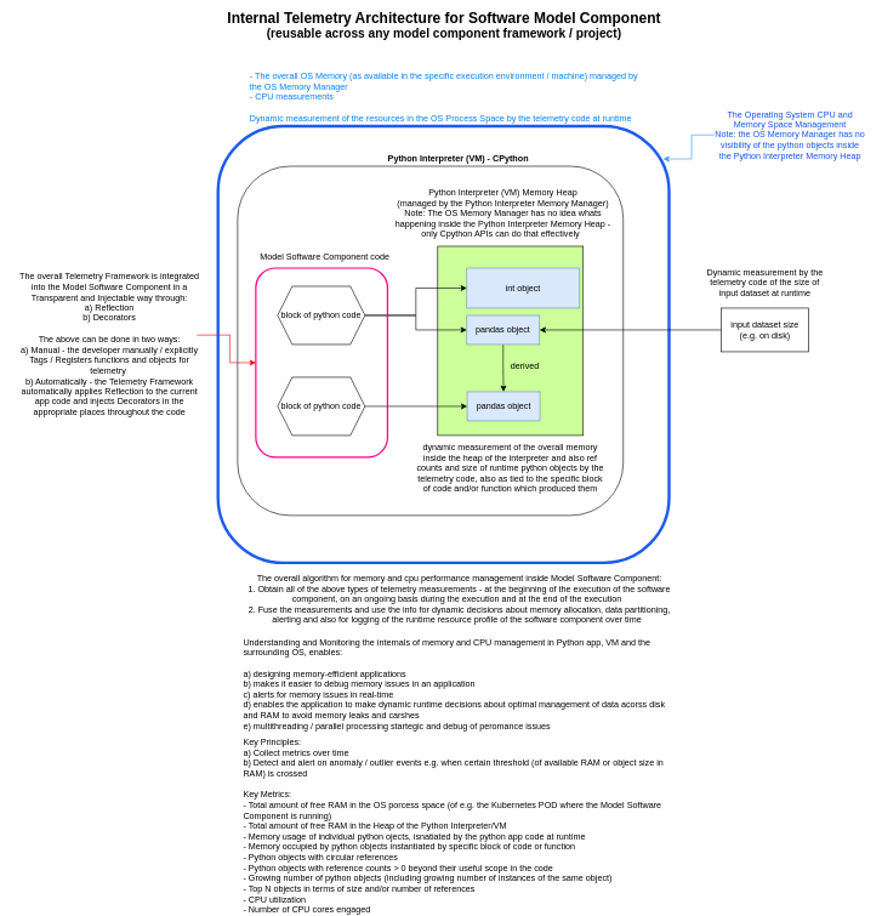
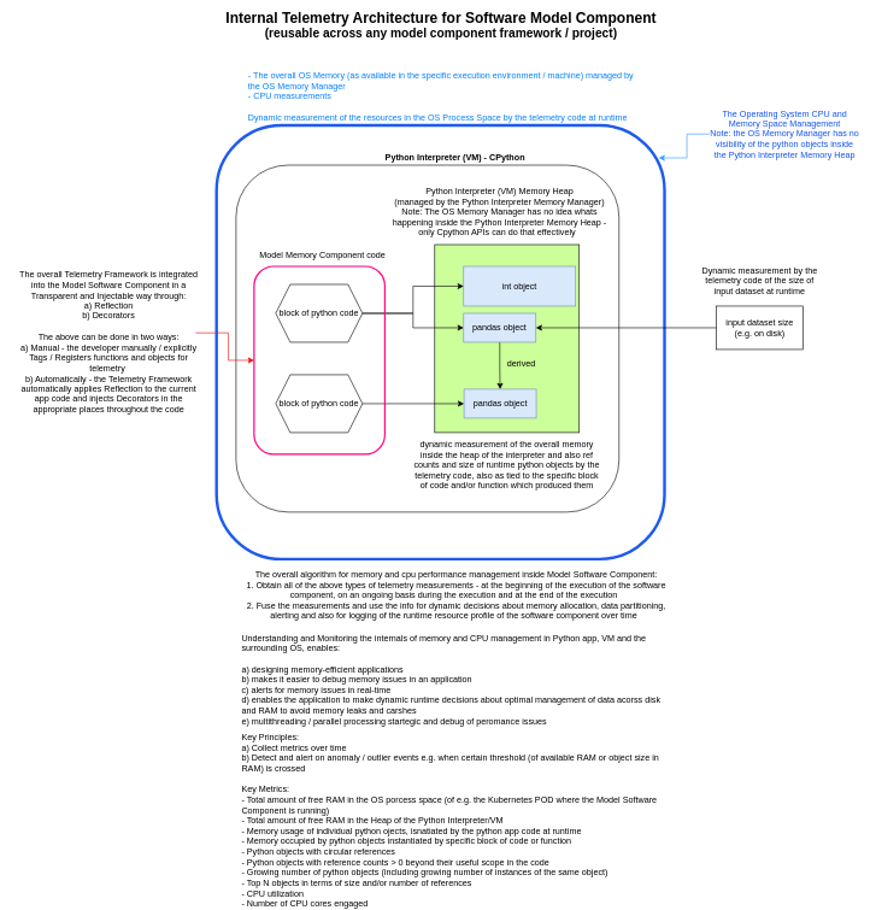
  <mxCell id="0" />
  <mxCell id="1" parent="0" />
  <mxCell id="2" value="" style="rounded=0;whiteSpace=wrap;html=1;fillColor=#CCFF99;" vertex="1" parent="1"><mxGeometry x="601" y="338" width="200" height="260" as="geometry" /></mxCell>
  <mxCell id="3" value="Python Interpreter (VM) Memory Heap&lt;div&gt;(managed by the Python Interpreter Memory Manager)&lt;/div&gt;&lt;div&gt;Note: The OS Memory Manager has no idea whats happening inside the Python Interpreter Memory Heap - only Cpython APIs can do that effectively&amp;nbsp;&amp;nbsp;&lt;/div&gt;" style="text;html=1;align=center;verticalAlign=middle;whiteSpace=wrap;rounded=0;" vertex="1" parent="1"><mxGeometry x="532" y="278" width="317.5" height="30" as="geometry" /></mxCell>
  <mxCell id="4" value="" style="rounded=1;whiteSpace=wrap;html=1;fillColor=none;fontColor=light-dark(#1a58bc, #ededed);strokeColor=light-dark(#1e5beb, #ededed);strokeWidth=4;" vertex="1" parent="1"><mxGeometry x="299" y="173" width="620" height="600" as="geometry" /></mxCell>
  <mxCell id="5" value="int object" style="rounded=0;whiteSpace=wrap;html=1;fillColor=#dae8fc;strokeColor=#6c8ebf;" vertex="1" parent="1"><mxGeometry x="641" y="368" width="155" height="55" as="geometry" /></mxCell>
  <mxCell id="6" style="edgeStyle=orthogonalEdgeStyle;rounded=0;orthogonalLoop=1;jettySize=auto;html=1;exitX=0.5;exitY=1;exitDx=0;exitDy=0;entryX=0.5;entryY=0;entryDx=0;entryDy=0;" edge="1" parent="1" source="7" target="18"><mxGeometry relative="1" as="geometry" /></mxCell>
  <mxCell id="7" value="pandas object" style="rounded=0;whiteSpace=wrap;html=1;fillColor=#dae8fc;strokeColor=#6c8ebf;" vertex="1" parent="1"><mxGeometry x="641" y="433" width="100" height="40" as="geometry" /></mxCell>
  <mxCell id="8" value="- The overall OS Memory (as available in the specific execution environment / machine) managed by the OS Memory Manager&lt;div&gt;- CPU measurements&lt;br&gt;&lt;div&gt;&lt;br&gt;&lt;/div&gt;&lt;div&gt;Dynamic measurement of the resources in the OS Process Space by the telemetry code at runtime&lt;/div&gt;&lt;/div&gt;" style="text;html=1;align=left;verticalAlign=middle;whiteSpace=wrap;rounded=0;fontColor=#007FFF;" vertex="1" parent="1"><mxGeometry x="341" y="118" width="536" height="30" as="geometry" /></mxCell>
  <mxCell id="9" style="edgeStyle=orthogonalEdgeStyle;rounded=0;orthogonalLoop=1;jettySize=auto;html=1;exitX=0;exitY=0.5;exitDx=0;exitDy=0;entryX=1;entryY=0.5;entryDx=0;entryDy=0;" edge="1" parent="1" source="10" target="7"><mxGeometry relative="1" as="geometry" /></mxCell>
  <mxCell id="10" value="input dataset size&lt;div&gt;(e.g. on disk)&lt;/div&gt;" style="whiteSpace=wrap;html=1;rounded=0;" vertex="1" parent="1"><mxGeometry x="991" y="423" width="120" height="60" as="geometry" /></mxCell>
  <mxCell id="11" style="edgeStyle=orthogonalEdgeStyle;rounded=0;orthogonalLoop=1;jettySize=auto;html=1;exitX=1;exitY=0.5;exitDx=0;exitDy=0;" edge="1" parent="1" source="13" target="5"><mxGeometry relative="1" as="geometry" /></mxCell>
  <mxCell id="12" style="edgeStyle=orthogonalEdgeStyle;rounded=0;orthogonalLoop=1;jettySize=auto;html=1;exitX=1;exitY=0.5;exitDx=0;exitDy=0;entryX=0;entryY=0.5;entryDx=0;entryDy=0;" edge="1" parent="1" source="13" target="7"><mxGeometry relative="1" as="geometry" /></mxCell>
  <mxCell id="13" value="block of python code" style="shape=hexagon;perimeter=hexagonPerimeter2;whiteSpace=wrap;html=1;fixedSize=1;" vertex="1" parent="1"><mxGeometry x="381" y="393" width="120" height="80" as="geometry" /></mxCell>
  <mxCell id="14" value="" style="rounded=1;whiteSpace=wrap;html=1;fillColor=none;" vertex="1" parent="1"><mxGeometry x="326" y="228" width="530" height="480" as="geometry" /></mxCell>
  <mxCell id="15" value="Dynamic measurement by the telemetry code of the size of input dataset at runtime" style="text;html=1;align=center;verticalAlign=middle;whiteSpace=wrap;rounded=0;" vertex="1" parent="1"><mxGeometry x="966" y="373" width="170" height="30" as="geometry" /></mxCell>
  <mxCell id="16" value="Python Interpreter (VM) - CPython" style="text;html=1;align=center;verticalAlign=middle;whiteSpace=wrap;rounded=0;fontStyle=1" vertex="1" parent="1"><mxGeometry x="512" y="203" width="235" height="30" as="geometry" /></mxCell>
  <mxCell id="17" value="dynamic measurement of the overall memory inside the heap of the interpreter and also ref counts and size of runtime python objects by the telemetry code, also as tied to the specific block of code and/or function which produced them" style="text;html=1;align=center;verticalAlign=middle;whiteSpace=wrap;rounded=0;" vertex="1" parent="1"><mxGeometry x="571" y="628" width="260" height="30" as="geometry" /></mxCell>
  <mxCell id="18" value="pandas object" style="rounded=0;whiteSpace=wrap;html=1;fillColor=#dae8fc;strokeColor=#6c8ebf;" vertex="1" parent="1"><mxGeometry x="641.5" y="538" width="100" height="40" as="geometry" /></mxCell>
  <mxCell id="19" style="edgeStyle=orthogonalEdgeStyle;rounded=0;orthogonalLoop=1;jettySize=auto;html=1;exitX=1;exitY=0.5;exitDx=0;exitDy=0;entryX=0;entryY=0.5;entryDx=0;entryDy=0;" edge="1" parent="1" source="20" target="18"><mxGeometry relative="1" as="geometry" /></mxCell>
  <mxCell id="20" value="block of python code" style="shape=hexagon;perimeter=hexagonPerimeter2;whiteSpace=wrap;html=1;fixedSize=1;" vertex="1" parent="1"><mxGeometry x="381" y="518" width="120" height="80" as="geometry" /></mxCell>
  <mxCell id="21" value="derived" style="text;html=1;align=center;verticalAlign=middle;whiteSpace=wrap;rounded=0;" vertex="1" parent="1"><mxGeometry x="691" y="488" width="60" height="30" as="geometry" /></mxCell>
  <mxCell id="22" value="The overall algorithm for memory and cpu performance management inside Model Software Component:&lt;div&gt;1. Obtain all of the above types of telemetry measurements - at the beginning of the execution of the software component, on an ongoing basis during the execution and at the end of the execution&amp;nbsp;&amp;nbsp;&lt;/div&gt;&lt;div&gt;2. Fuse the measurements and use the info for dynamic decisions about memory allocation, data partitioning, alerting and also for logging of the runtime resource profile of the software component over time&amp;nbsp;&amp;nbsp;&lt;/div&gt;" style="text;html=1;align=center;verticalAlign=middle;whiteSpace=wrap;rounded=0;" vertex="1" parent="1"><mxGeometry x="326" y="808" width="610" height="30" as="geometry" /></mxCell>
  <mxCell id="23" value="" style="rounded=1;whiteSpace=wrap;html=1;fillColor=none;strokeColor=#FF0080;strokeWidth=2;" vertex="1" parent="1"><mxGeometry x="351" y="368" width="181" height="260" as="geometry" /></mxCell>
- <mxCell id="24" value="Model Software Component code" style="text;html=1;align=center;verticalAlign=middle;whiteSpace=wrap;rounded=0;" vertex="1" parent="1"><mxGeometry x="351" y="338" width="190" height="30" as="geometry" /></mxCell>
+ <mxCell id="24" value="Model Memory Component code" style="text;html=1;align=center;verticalAlign=middle;whiteSpace=wrap;rounded=0;" vertex="1" parent="1"><mxGeometry x="351" y="338" width="190" height="30" as="geometry" /></mxCell>
  <mxCell id="25" value="&lt;font style=&quot;font-size: 20px;&quot;&gt;&lt;b&gt;Internal Telemetry Architecture for Software Model Component&lt;/b&gt;&lt;/font&gt;&lt;div&gt;&lt;font style=&quot;font-size: 17px;&quot;&gt;&lt;b style=&quot;&quot;&gt;(reusable across any model component framework / project)&lt;/b&gt;&lt;/font&gt;&lt;/div&gt;" style="text;html=1;align=center;verticalAlign=middle;whiteSpace=wrap;rounded=0;" vertex="1" parent="1"><mxGeometry x="296" y="20" width="628" height="30" as="geometry" /></mxCell>
  <mxCell id="26" value="&lt;div&gt;Understanding and Monitoring the internals of memory and CPU management in Python app, VM and the surrounding OS, enables:&lt;/div&gt;&lt;div&gt;&lt;br&gt;&lt;/div&gt;&lt;div&gt;a) designing memory-efficient applications&lt;/div&gt;&lt;div&gt;b) makes it easier to debug memory issues in an application&lt;/div&gt;&lt;div&gt;c) alerts for memory issues in real-time&lt;/div&gt;&lt;div&gt;d) enables the application to make dynamic runtime decisions about optimal management of data acorss disk and RAM to avoid memory leaks and carshes&lt;/div&gt;&lt;div&gt;e) multithreading / parallel processing startegic and debug of peromance issues&amp;nbsp;&lt;/div&gt;" style="text;html=1;align=left;verticalAlign=middle;whiteSpace=wrap;rounded=0;" vertex="1" parent="1"><mxGeometry x="331.5" y="930" width="599" height="20" as="geometry" /></mxCell>
  <mxCell id="27" value="The Operating System CPU and Memory Space Management&lt;div&gt;Note: the OS Memory Manager has no visibility of the python objects inside the Python Interpreter Memory Heap&lt;/div&gt;" style="text;html=1;align=center;verticalAlign=middle;whiteSpace=wrap;rounded=0;fontColor=light-dark(#1153ee, #ededed);" vertex="1" parent="1"><mxGeometry x="981" y="170" width="209" height="30" as="geometry" /></mxCell>
  <mxCell id="28" style="edgeStyle=orthogonalEdgeStyle;rounded=0;orthogonalLoop=1;jettySize=auto;html=1;exitX=0;exitY=0.5;exitDx=0;exitDy=0;entryX=0.987;entryY=0.075;entryDx=0;entryDy=0;entryPerimeter=0;strokeColor=#3399FF;" edge="1" parent="1" source="27" target="4"><mxGeometry relative="1" as="geometry" /></mxCell>
  <mxCell id="29" value="&lt;div&gt;Key Principles:&lt;/div&gt;&lt;div&gt;a) Collect metrics over time&lt;/div&gt;&lt;div&gt;b) Detect and alert on anomaly / outlier events e.g. when certain threshold (of available RAM or object size in RAM) is crossed&lt;/div&gt;&lt;div&gt;&lt;br&gt;&lt;/div&gt;&lt;div&gt;Key Metrics:&amp;nbsp;&lt;/div&gt;&lt;div&gt;- Total amount of free RAM in the OS porcess space (of e.g. the Kubernetes POD where the Model Software Component is running)&lt;/div&gt;&lt;div&gt;- Total amount of free RAM in the Heap of the Python Interpreter/VM&lt;/div&gt;&lt;div&gt;- Memory usage of individual python ojects, isnatiated by the python app code at runtime&lt;/div&gt;&lt;div&gt;- Memory occupied by python objects instantiated by specific block of code or function&lt;/div&gt;&lt;div&gt;- Python objects with circular references&lt;/div&gt;&lt;div&gt;- Python objects with reference counts &amp;gt; 0 beyond their useful scope in the code&lt;/div&gt;&lt;div&gt;- Growing number of python objects (including growing number of instances of the same object)&lt;/div&gt;&lt;div&gt;- Top N objects in terms of size and/or number of references&lt;/div&gt;&lt;div&gt;- CPU utilization&lt;/div&gt;&lt;div&gt;- Number of CPU cores engaged&lt;/div&gt;" style="text;html=1;align=left;verticalAlign=middle;whiteSpace=wrap;rounded=0;" vertex="1" parent="1"><mxGeometry x="331.5" y="1120" width="600" height="30" as="geometry" /></mxCell>
  <mxCell id="30" value="The overall Telemetry Framework is integrated into the Model Software Component in a Transparent and Injectable way through:&lt;div&gt;a) Reflection&lt;/div&gt;&lt;div&gt;b) Decorators&lt;/div&gt;&lt;div&gt;&lt;br&gt;&lt;/div&gt;&lt;div&gt;The above can be done in two ways:&lt;/div&gt;&lt;div&gt;a) Manual - the developer manually / explicitly Tags / Registers functions and objects for telemetry&amp;nbsp;&lt;/div&gt;&lt;div&gt;b) Automatically - the Telemetry Framework automatically applies Reflection to the current app code and injects Decorators in the appropriate places throughout the code&lt;/div&gt;" style="text;html=1;align=center;verticalAlign=middle;whiteSpace=wrap;rounded=0;" vertex="1" parent="1"><mxGeometry x="20" y="458" width="260" height="30" as="geometry" /></mxCell>
  <mxCell id="31" style="edgeStyle=orthogonalEdgeStyle;rounded=0;orthogonalLoop=1;jettySize=auto;html=1;exitX=0;exitY=0.5;exitDx=0;exitDy=0;entryX=0.962;entryY=0.067;entryDx=0;entryDy=0;entryPerimeter=0;endArrow=none;startFill=1;startArrow=classic;strokeColor=light-dark(#ec0909, #ededed);" edge="1" parent="1" source="23" target="30"><mxGeometry relative="1" as="geometry" /></mxCell>
